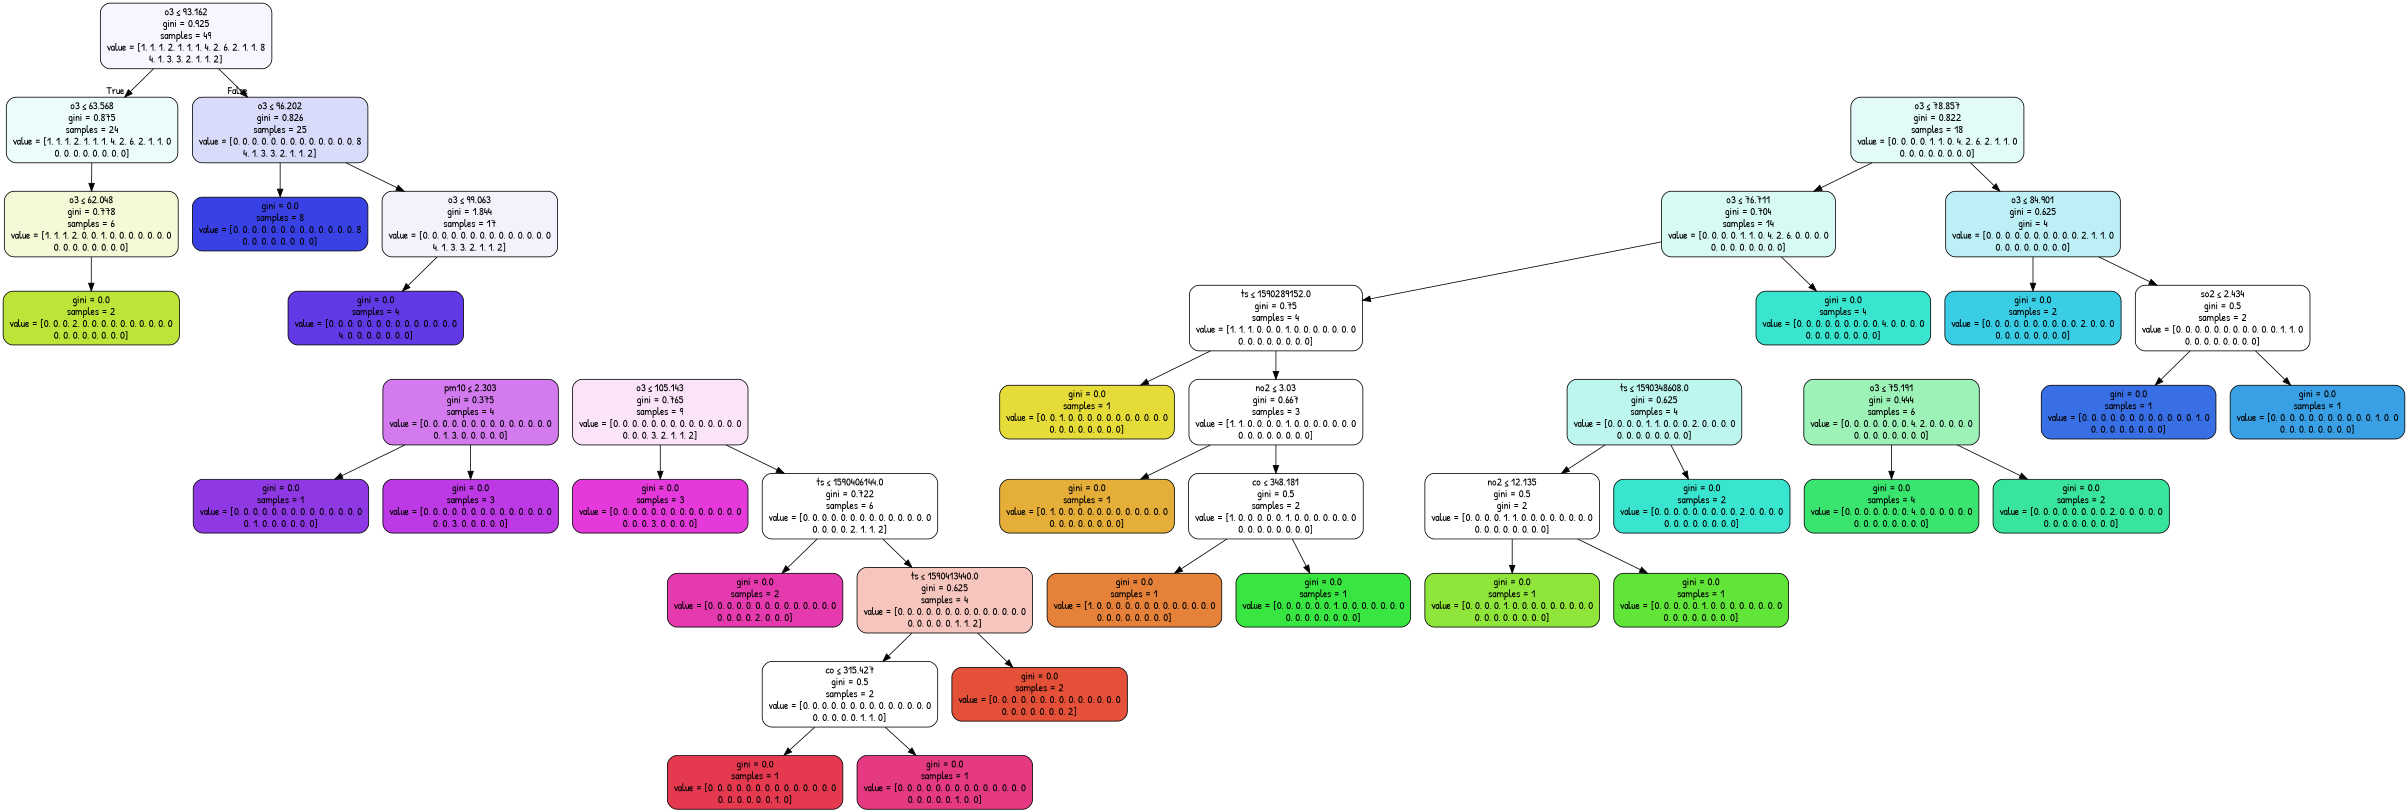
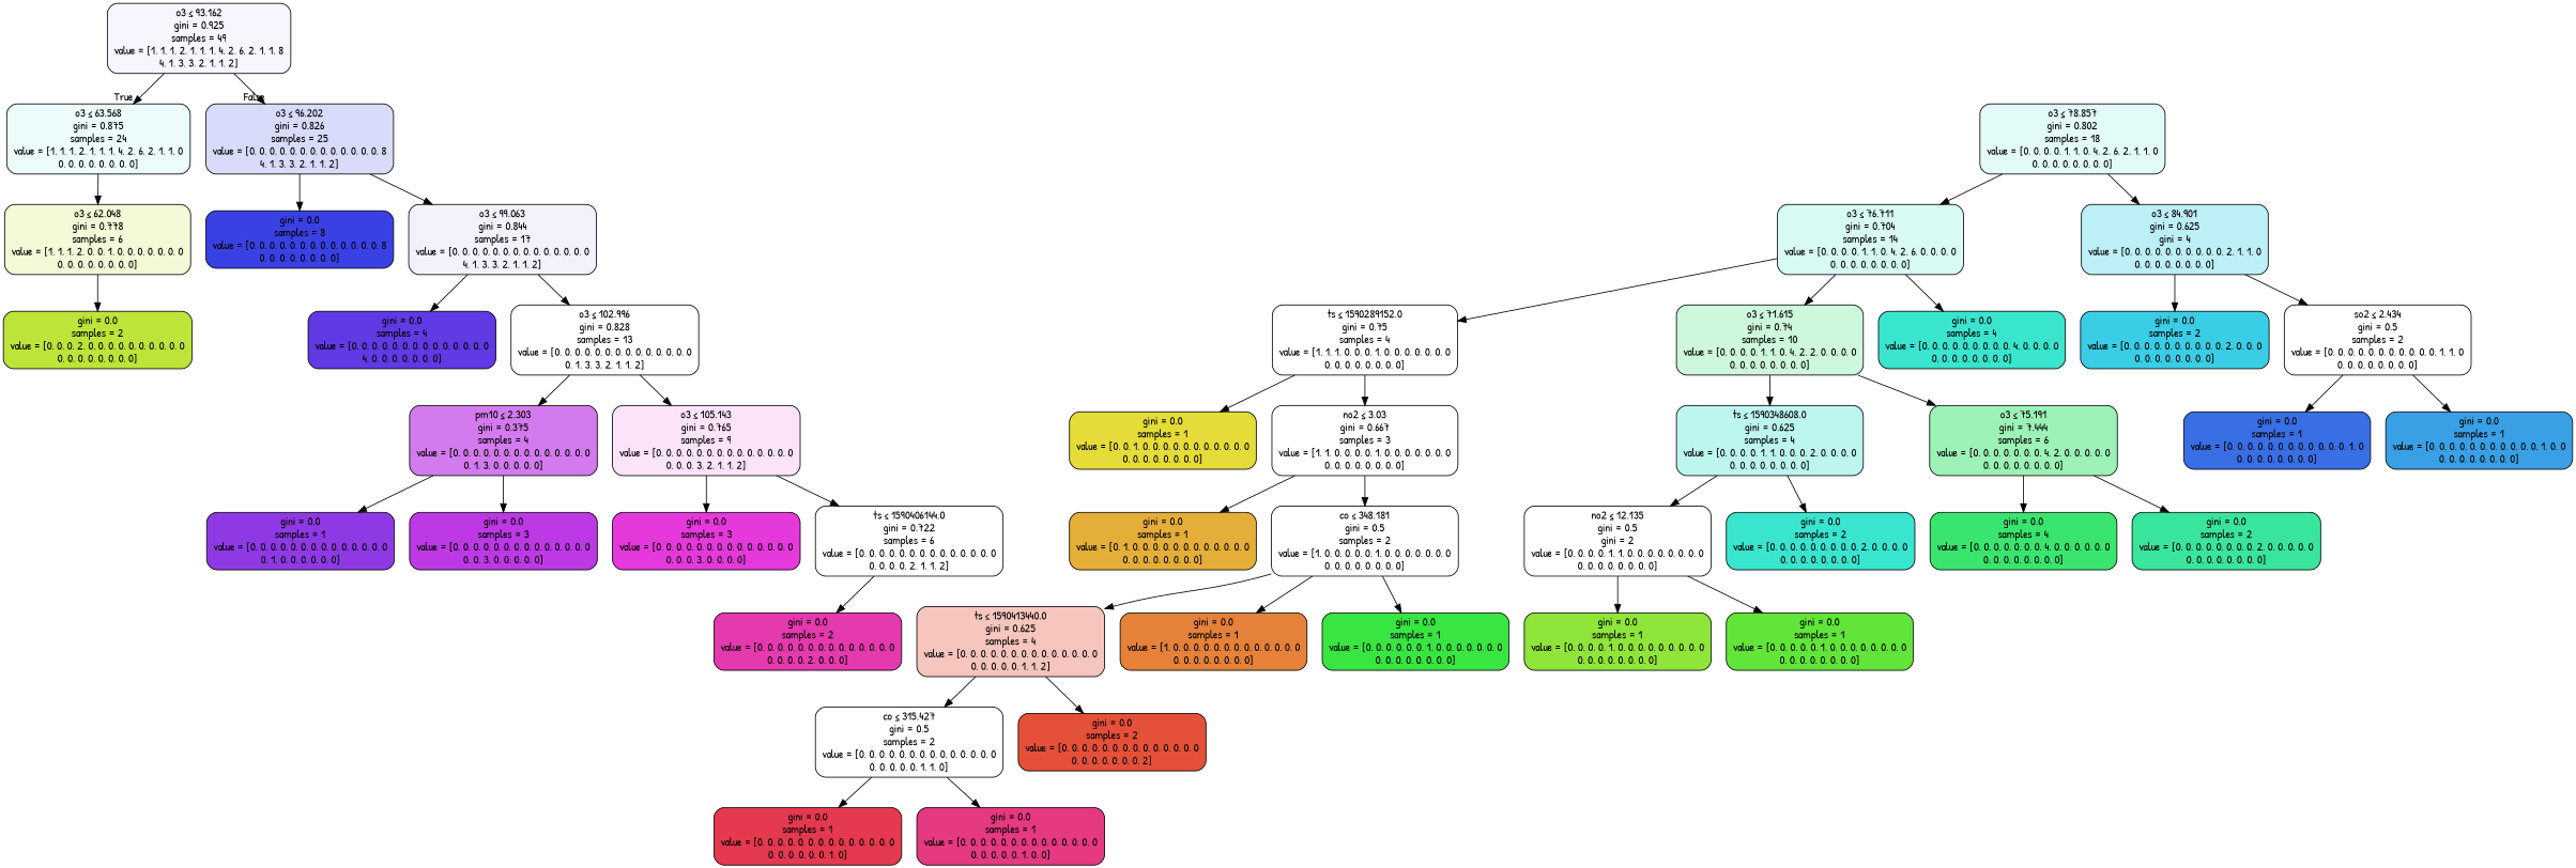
  digraph {
    fontname="Patrick Hand"
    node [color=black fillcolor="#ffffff" fontname="Patrick Hand" shape=box style="filled, rounded"]
    edge [fontname="Patrick Hand"]
    n1 [fillcolor="#f6f6fe" label=<o3 &le; 93.162<br/>gini = 0.925<br/>samples = 49<br/>value = [1, 1, 1, 2, 1, 1, 1, 4, 2, 6, 2, 1, 1, 8<br/>4, 1, 3, 3, 2, 1, 1, 2]>]
    n2 [fillcolor="#ebfcfa" label=<o3 &le; 63.568<br/>gini = 0.875<br/>samples = 24<br/>value = [1, 1, 1, 2, 1, 1, 1, 4, 2, 6, 2, 1, 1, 0<br/>0, 0, 0, 0, 0, 0, 0, 0]>]
    n3 [fillcolor="#d9dbfa" label=<o3 &le; 96.202<br/>gini = 0.826<br/>samples = 25<br/>value = [0, 0, 0, 0, 0, 0, 0, 0, 0, 0, 0, 0, 0, 8<br/>4, 1, 3, 3, 2, 1, 1, 2]>]
    n4 [fillcolor="#f2fad7" label=<o3 &le; 62.048<br/>gini = 0.778<br/>samples = 6<br/>value = [1, 1, 1, 2, 0, 0, 1, 0, 0, 0, 0, 0, 0, 0<br/>0, 0, 0, 0, 0, 0, 0, 0]>]
    n5 [fillcolor="#3941e5" label=<gini = 0.0<br/>samples = 8<br/>value = [0, 0, 0, 0, 0, 0, 0, 0, 0, 0, 0, 0, 0, 8<br/>0, 0, 0, 0, 0, 0, 0, 0]>]
-   n6 [fillcolor="#f4f1fd" label=<o3 &le; 99.063<br/>gini = 1.844<br/>samples = 17<br/>value = [0, 0, 0, 0, 0, 0, 0, 0, 0, 0, 0, 0, 0, 0<br/>4, 1, 3, 3, 2, 1, 1, 2]>]
+   n6 [fillcolor="#f4f1fd" label=<o3 &le; 99.063<br/>gini = 0.844<br/>samples = 17<br/>value = [0, 0, 0, 0, 0, 0, 0, 0, 0, 0, 0, 0, 0, 0<br/>4, 1, 3, 3, 2, 1, 1, 2]>]
    n7 [fillcolor="#bde539" label=<gini = 0.0<br/>samples = 2<br/>value = [0, 0, 0, 2, 0, 0, 0, 0, 0, 0, 0, 0, 0, 0<br/>0, 0, 0, 0, 0, 0, 0, 0]>]
-   n8 [fillcolor="#e3fbf8" label=<o3 &le; 78.857<br/>gini = 0.822<br/>samples = 18<br/>value = [0, 0, 0, 0, 1, 1, 0, 4, 2, 6, 2, 1, 1, 0<br/>0, 0, 0, 0, 0, 0, 0, 0]>]
+   n8 [fillcolor="#e3fbf8" label=<o3 &le; 78.857<br/>gini = 0.802<br/>samples = 18<br/>value = [0, 0, 0, 0, 1, 1, 0, 4, 2, 6, 2, 1, 1, 0<br/>0, 0, 0, 0, 0, 0, 0, 0]>]
    n9 [fillcolor="#d7faf5" label=<o3 &le; 76.711<br/>gini = 0.704<br/>samples = 14<br/>value = [0, 0, 0, 0, 1, 1, 0, 4, 2, 6, 0, 0, 0, 0<br/>0, 0, 0, 0, 0, 0, 0, 0]>]
    n10 [fillcolor="#bdeff6" label=<o3 &le; 84.901<br/>gini = 0.625<br/>gini = 4<br/>value = [0, 0, 0, 0, 0, 0, 0, 0, 0, 0, 2, 1, 1, 0<br/>0, 0, 0, 0, 0, 0, 0, 0]>]
    n11 [label=<ts &le; 1590289152.0<br/>gini = 0.75<br/>samples = 4<br/>value = [1, 1, 1, 0, 0, 0, 1, 0, 0, 0, 0, 0, 0, 0<br/>0, 0, 0, 0, 0, 0, 0, 0]>]
    n12 [fillcolor="#e5dc39" label=<gini = 0.0<br/>samples = 1<br/>value = [0, 0, 1, 0, 0, 0, 0, 0, 0, 0, 0, 0, 0, 0<br/>0, 0, 0, 0, 0, 0, 0, 0]>]
    n13 [label=<no2 &le; 3.03<br/>gini = 0.667<br/>samples = 3<br/>value = [1, 1, 0, 0, 0, 0, 1, 0, 0, 0, 0, 0, 0, 0<br/>0, 0, 0, 0, 0, 0, 0, 0]>]
    n14 [fillcolor="#e5ae39" label=<gini = 0.0<br/>samples = 1<br/>value = [0, 1, 0, 0, 0, 0, 0, 0, 0, 0, 0, 0, 0, 0<br/>0, 0, 0, 0, 0, 0, 0, 0]>]
    n15 [label=<co &le; 348.181<br/>gini = 0.5<br/>samples = 2<br/>value = [1, 0, 0, 0, 0, 0, 1, 0, 0, 0, 0, 0, 0, 0<br/>0, 0, 0, 0, 0, 0, 0, 0]>]
    n16 [fillcolor="#e58139" label=<gini = 0.0<br/>samples = 1<br/>value = [1, 0, 0, 0, 0, 0, 0, 0, 0, 0, 0, 0, 0, 0<br/>0, 0, 0, 0, 0, 0, 0, 0]>]
    n17 [fillcolor="#39e541" label=<gini = 0.0<br/>samples = 1<br/>value = [0, 0, 0, 0, 0, 0, 1, 0, 0, 0, 0, 0, 0, 0<br/>0, 0, 0, 0, 0, 0, 0, 0]>]
+   n18 [fillcolor="#cef8db" label=<o3 &le; 71.615<br/>gini = 0.74<br/>samples = 10<br/>value = [0, 0, 0, 0, 1, 1, 0, 4, 2, 2, 0, 0, 0, 0<br/>0, 0, 0, 0, 0, 0, 0, 0]>]
    n19 [fillcolor="#39e5ce" label=<gini = 0.0<br/>samples = 4<br/>value = [0, 0, 0, 0, 0, 0, 0, 0, 0, 4, 0, 0, 0, 0<br/>0, 0, 0, 0, 0, 0, 0, 0]>]
    n20 [fillcolor="#39cee5" label=<gini = 0.0<br/>samples = 2<br/>value = [0, 0, 0, 0, 0, 0, 0, 0, 0, 0, 2, 0, 0, 0<br/>0, 0, 0, 0, 0, 0, 0, 0]>]
    n21 [label=<so2 &le; 2.434<br/>gini = 0.5<br/>samples = 2<br/>value = [0, 0, 0, 0, 0, 0, 0, 0, 0, 0, 0, 1, 1, 0<br/>0, 0, 0, 0, 0, 0, 0, 0]>]
    n22 [fillcolor="#bdf6ef" label=<ts &le; 1590348608.0<br/>gini = 0.625<br/>samples = 4<br/>value = [0, 0, 0, 0, 1, 1, 0, 0, 0, 2, 0, 0, 0, 0<br/>0, 0, 0, 0, 0, 0, 0, 0]>]
-   n23 [fillcolor="#9cf2b7" label=<o3 &le; 75.191<br/>gini = 0.444<br/>samples = 6<br/>value = [0, 0, 0, 0, 0, 0, 0, 4, 2, 0, 0, 0, 0, 0<br/>0, 0, 0, 0, 0, 0, 0, 0]>]
+   n23 [fillcolor="#9cf2b7" label=<o3 &le; 75.191<br/>gini = 7.444<br/>samples = 6<br/>value = [0, 0, 0, 0, 0, 0, 0, 4, 2, 0, 0, 0, 0, 0<br/>0, 0, 0, 0, 0, 0, 0, 0]>]
    n24 [label=<no2 &le; 12.135<br/>gini = 0.5<br/>gini = 2<br/>value = [0, 0, 0, 0, 1, 1, 0, 0, 0, 0, 0, 0, 0, 0<br/>0, 0, 0, 0, 0, 0, 0, 0]>]
    n25 [fillcolor="#39e5ce" label=<gini = 0.0<br/>samples = 2<br/>value = [0, 0, 0, 0, 0, 0, 0, 0, 0, 2, 0, 0, 0, 0<br/>0, 0, 0, 0, 0, 0, 0, 0]>]
    n26 [fillcolor="#39e56f" label=<gini = 0.0<br/>samples = 4<br/>value = [0, 0, 0, 0, 0, 0, 0, 4, 0, 0, 0, 0, 0, 0<br/>0, 0, 0, 0, 0, 0, 0, 0]>]
    n27 [fillcolor="#39e59d" label=<gini = 0.0<br/>samples = 2<br/>value = [0, 0, 0, 0, 0, 0, 0, 0, 2, 0, 0, 0, 0, 0<br/>0, 0, 0, 0, 0, 0, 0, 0]>]
    n28 [fillcolor="#8fe539" label=<gini = 0.0<br/>samples = 1<br/>value = [0, 0, 0, 0, 1, 0, 0, 0, 0, 0, 0, 0, 0, 0<br/>0, 0, 0, 0, 0, 0, 0, 0]>]
    n29 [fillcolor="#61e539" label=<gini = 0.0<br/>samples = 1<br/>value = [0, 0, 0, 0, 0, 1, 0, 0, 0, 0, 0, 0, 0, 0<br/>0, 0, 0, 0, 0, 0, 0, 0]>]
    n30 [fillcolor="#396fe5" label=<gini = 0.0<br/>samples = 1<br/>value = [0, 0, 0, 0, 0, 0, 0, 0, 0, 0, 0, 0, 1, 0<br/>0, 0, 0, 0, 0, 0, 0, 0]>]
    n31 [fillcolor="#39a0e5" label=<gini = 0.0<br/>samples = 1<br/>value = [0, 0, 0, 0, 0, 0, 0, 0, 0, 0, 0, 1, 0, 0<br/>0, 0, 0, 0, 0, 0, 0, 0]>]
    n32 [fillcolor="#6139e5" label=<gini = 0.0<br/>samples = 4<br/>value = [0, 0, 0, 0, 0, 0, 0, 0, 0, 0, 0, 0, 0, 0<br/>4, 0, 0, 0, 0, 0, 0, 0]>]
+   n33 [label=<o3 &le; 102.996<br/>gini = 0.828<br/>samples = 13<br/>value = [0, 0, 0, 0, 0, 0, 0, 0, 0, 0, 0, 0, 0, 0<br/>0, 1, 3, 3, 2, 1, 1, 2]>]
    n34 [fillcolor="#d37bee" label=<pm10 &le; 2.303<br/>gini = 0.375<br/>samples = 4<br/>value = [0, 0, 0, 0, 0, 0, 0, 0, 0, 0, 0, 0, 0, 0<br/>0, 1, 3, 0, 0, 0, 0, 0]>]
    n35 [fillcolor="#fbe3fa" label=<o3 &le; 105.143<br/>gini = 0.765<br/>samples = 9<br/>value = [0, 0, 0, 0, 0, 0, 0, 0, 0, 0, 0, 0, 0, 0<br/>0, 0, 0, 3, 2, 1, 1, 2]>]
    n36 [fillcolor="#8f39e5" label=<gini = 0.0<br/>samples = 1<br/>value = [0, 0, 0, 0, 0, 0, 0, 0, 0, 0, 0, 0, 0, 0<br/>0, 1, 0, 0, 0, 0, 0, 0]>]
    n37 [fillcolor="#bd39e5" label=<gini = 0.0<br/>samples = 3<br/>value = [0, 0, 0, 0, 0, 0, 0, 0, 0, 0, 0, 0, 0, 0<br/>0, 0, 3, 0, 0, 0, 0, 0]>]
    n38 [fillcolor="#e539dc" label=<gini = 0.0<br/>samples = 3<br/>value = [0, 0, 0, 0, 0, 0, 0, 0, 0, 0, 0, 0, 0, 0<br/>0, 0, 0, 3, 0, 0, 0, 0]>]
    n39 [label=<ts &le; 1590406144.0<br/>gini = 0.722<br/>samples = 6<br/>value = [0, 0, 0, 0, 0, 0, 0, 0, 0, 0, 0, 0, 0, 0<br/>0, 0, 0, 0, 2, 1, 1, 2]>]
    n40 [fillcolor="#e539ae" label=<gini = 0.0<br/>samples = 2<br/>value = [0, 0, 0, 0, 0, 0, 0, 0, 0, 0, 0, 0, 0, 0<br/>0, 0, 0, 0, 2, 0, 0, 0]>]
    n41 [fillcolor="#f6c5bd" label=<ts &le; 1590413440.0<br/>gini = 0.625<br/>samples = 4<br/>value = [0, 0, 0, 0, 0, 0, 0, 0, 0, 0, 0, 0, 0, 0<br/>0, 0, 0, 0, 0, 1, 1, 2]>]
    n42 [label=<co &le; 315.427<br/>gini = 0.5<br/>samples = 2<br/>value = [0, 0, 0, 0, 0, 0, 0, 0, 0, 0, 0, 0, 0, 0<br/>0, 0, 0, 0, 0, 1, 1, 0]>]
    n43 [fillcolor="#e55039" label=<gini = 0.0<br/>samples = 2<br/>value = [0, 0, 0, 0, 0, 0, 0, 0, 0, 0, 0, 0, 0, 0<br/>0, 0, 0, 0, 0, 0, 0, 2]>]
    n44 [fillcolor="#e53950" label=<gini = 0.0<br/>samples = 1<br/>value = [0, 0, 0, 0, 0, 0, 0, 0, 0, 0, 0, 0, 0, 0<br/>0, 0, 0, 0, 0, 0, 1, 0]>]
    n45 [fillcolor="#e53981" label=<gini = 0.0<br/>samples = 1<br/>value = [0, 0, 0, 0, 0, 0, 0, 0, 0, 0, 0, 0, 0, 0<br/>0, 0, 0, 0, 0, 1, 0, 0]>]
    n1 -> n2 [headlabel=True labelangle=45 labeldistance=2.5]
    n1 -> n3 [headlabel=False labelangle=-45 labeldistance=2.5]
    n2 -> n4
    n3 -> n5
    n3 -> n6
    n4 -> n7
    n6 -> n32
+   n6 -> n33
    n8 -> n9
    n8 -> n10
    n9 -> n11
+   n9 -> n18
    n9 -> n19
    n10 -> n20
    n10 -> n21
    n11 -> n12
    n11 -> n13
    n13 -> n14
    n13 -> n15
    n15 -> n16
    n15 -> n17
+   n18 -> n22
+   n18 -> n23
    n21 -> n30
    n21 -> n31
    n22 -> n24
    n22 -> n25
    n23 -> n26
    n23 -> n27
    n24 -> n28
    n24 -> n29
+   n33 -> n34
+   n33 -> n35
    n34 -> n36
    n34 -> n37
    n35 -> n38
    n35 -> n39
    n39 -> n40
-   n39 -> n41
+   n15 -> n41
    n41 -> n42
    n41 -> n43
    n42 -> n44
    n42 -> n45
  }
